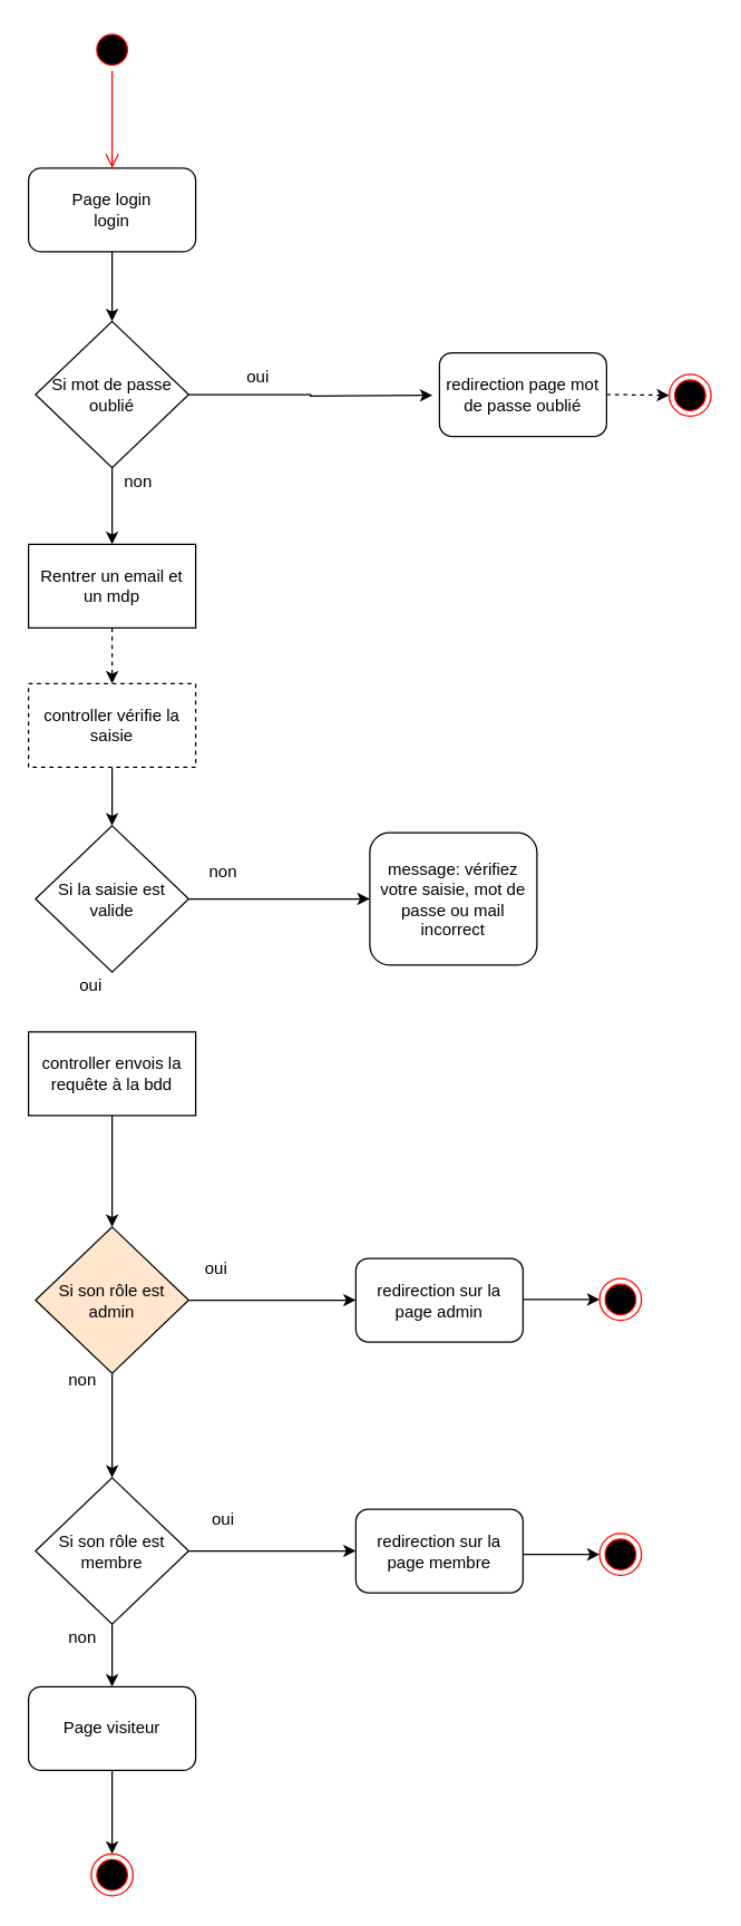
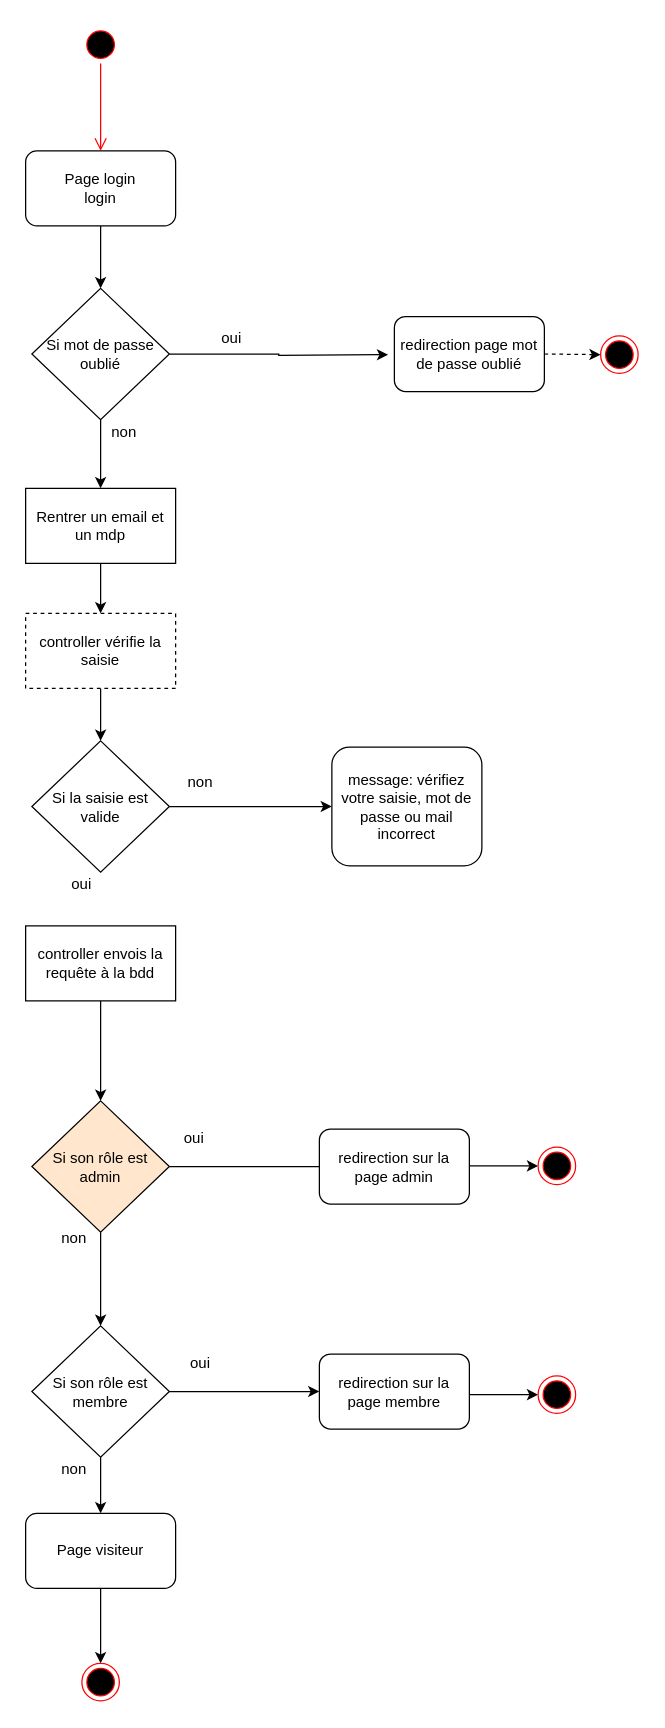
  <mxCell id="0" />
  <mxCell id="1" parent="0" />
  <mxCell id="2" value="&lt;div&gt;Page login&lt;/div&gt;&lt;div&gt;login&lt;br&gt;&lt;/div&gt;" style="rounded=1;whiteSpace=wrap;html=1;" parent="1" vertex="1"><mxGeometry x="20" y="120" width="120" height="60" as="geometry" /></mxCell>
- <mxCell id="3" value="" style="edgeStyle=orthogonalEdgeStyle;rounded=0;orthogonalLoop=1;jettySize=auto;html=1;dashed=1;" parent="1" source="4" target="6" edge="1"><mxGeometry relative="1" as="geometry" /></mxCell>
+ <mxCell id="3" value="" style="edgeStyle=orthogonalEdgeStyle;rounded=0;orthogonalLoop=1;jettySize=auto;html=1;" parent="1" source="4" target="6" edge="1"><mxGeometry relative="1" as="geometry" /></mxCell>
  <mxCell id="4" value="Rentrer un email et un mdp " style="rounded=0;whiteSpace=wrap;html=1;" parent="1" vertex="1"><mxGeometry x="20" y="390" width="120" height="60" as="geometry" /></mxCell>
  <mxCell id="5" value="" style="edgeStyle=orthogonalEdgeStyle;rounded=0;orthogonalLoop=1;jettySize=auto;html=1;" parent="1" source="6" target="8" edge="1"><mxGeometry relative="1" as="geometry" /></mxCell>
  <mxCell id="6" value="controller vérifie la saisie" style="rounded=0;whiteSpace=wrap;html=1;dashed=1;" parent="1" vertex="1"><mxGeometry x="20" y="490" width="120" height="60" as="geometry" /></mxCell>
  <mxCell id="7" value="" style="edgeStyle=orthogonalEdgeStyle;rounded=0;orthogonalLoop=1;jettySize=auto;html=1;" parent="1" source="8" target="9" edge="1"><mxGeometry relative="1" as="geometry" /></mxCell>
  <mxCell id="8" value="Si la saisie est valide" style="rhombus;whiteSpace=wrap;html=1;" parent="1" vertex="1"><mxGeometry x="25" y="592" width="110" height="105" as="geometry" /></mxCell>
  <mxCell id="9" value="message: vérifiez votre saisie, mot de passe ou mail incorrect" style="rounded=1;whiteSpace=wrap;html=1;" parent="1" vertex="1"><mxGeometry x="265" y="597" width="120" height="95" as="geometry" /></mxCell>
  <mxCell id="10" value="" style="edgeStyle=orthogonalEdgeStyle;rounded=0;orthogonalLoop=1;jettySize=auto;html=1;" parent="1" source="11" edge="1"><mxGeometry relative="1" as="geometry"><mxPoint x="80" y="880" as="targetPoint" /><Array as="points"><mxPoint x="80" y="860" /></Array></mxGeometry></mxCell>
  <mxCell id="11" value="controller envois la requête à la bdd" style="rounded=0;whiteSpace=wrap;html=1;" parent="1" vertex="1"><mxGeometry x="20" y="740" width="120" height="60" as="geometry" /></mxCell>
  <mxCell id="12" value="" style="edgeStyle=orthogonalEdgeStyle;rounded=0;orthogonalLoop=1;jettySize=auto;html=1;" parent="1" source="13" edge="1"><mxGeometry relative="1" as="geometry"><mxPoint x="310" y="283" as="targetPoint" /></mxGeometry></mxCell>
  <mxCell id="13" value="Si mot de passe oublié" style="rhombus;whiteSpace=wrap;html=1;" parent="1" vertex="1"><mxGeometry x="25" y="230" width="110" height="105" as="geometry" /></mxCell>
  <mxCell id="14" value="redirection page mot de passe oublié" style="rounded=1;whiteSpace=wrap;html=1;" parent="1" vertex="1"><mxGeometry x="315" y="252.5" width="120" height="60" as="geometry" /></mxCell>
  <mxCell id="15" value="" style="ellipse;html=1;shape=startState;fillColor=#000000;strokeColor=#ff0000;" parent="1" vertex="1"><mxGeometry x="65" y="20" width="30" height="30" as="geometry" /></mxCell>
  <mxCell id="16" value="" style="edgeStyle=orthogonalEdgeStyle;html=1;verticalAlign=bottom;endArrow=open;endSize=8;strokeColor=#ff0000;" parent="1" source="15" edge="1"><mxGeometry relative="1" as="geometry"><mxPoint x="80" y="120" as="targetPoint" /></mxGeometry></mxCell>
  <mxCell id="17" value="" style="edgeStyle=orthogonalEdgeStyle;rounded=0;orthogonalLoop=1;jettySize=auto;html=1;" parent="1" source="19" target="22" edge="1"><mxGeometry relative="1" as="geometry" /></mxCell>
- <mxCell id="18" value="" style="edgeStyle=orthogonalEdgeStyle;rounded=0;orthogonalLoop=1;jettySize=auto;html=1;" parent="1" source="19" target="23" edge="1"><mxGeometry relative="1" as="geometry" /></mxCell>
+ <mxCell id="18" value="" style="edgeStyle=orthogonalEdgeStyle;rounded=0;orthogonalLoop=1;jettySize=auto;html=1;endArrow=none;" parent="1" source="19" target="23" edge="1"><mxGeometry relative="1" as="geometry" /></mxCell>
  <mxCell id="19" value="Si son rôle est admin" style="rhombus;whiteSpace=wrap;html=1;fillColor=#ffe6cc;" parent="1" vertex="1"><mxGeometry x="25" y="880" width="110" height="105" as="geometry" /></mxCell>
  <mxCell id="20" value="" style="edgeStyle=orthogonalEdgeStyle;rounded=0;orthogonalLoop=1;jettySize=auto;html=1;" parent="1" source="22" target="24" edge="1"><mxGeometry relative="1" as="geometry" /></mxCell>
  <mxCell id="21" value="" style="edgeStyle=orthogonalEdgeStyle;rounded=0;orthogonalLoop=1;jettySize=auto;html=1;" parent="1" source="22" target="26" edge="1"><mxGeometry relative="1" as="geometry" /></mxCell>
  <mxCell id="22" value="Si son rôle est membre" style="rhombus;whiteSpace=wrap;html=1;" parent="1" vertex="1"><mxGeometry x="25" y="1060" width="110" height="105" as="geometry" /></mxCell>
  <mxCell id="23" value="redirection sur la page admin" style="rounded=1;whiteSpace=wrap;html=1;" parent="1" vertex="1"><mxGeometry x="255" y="902.5" width="120" height="60" as="geometry" /></mxCell>
  <mxCell id="24" value="redirection sur la page membre" style="rounded=1;whiteSpace=wrap;html=1;" parent="1" vertex="1"><mxGeometry x="255" y="1082.5" width="120" height="60" as="geometry" /></mxCell>
  <mxCell id="25" value="" style="edgeStyle=orthogonalEdgeStyle;rounded=0;orthogonalLoop=1;jettySize=auto;html=1;" parent="1" source="26" target="27" edge="1"><mxGeometry relative="1" as="geometry" /></mxCell>
  <mxCell id="26" value="Page visiteur" style="rounded=1;whiteSpace=wrap;html=1;" parent="1" vertex="1"><mxGeometry x="20" y="1210" width="120" height="60" as="geometry" /></mxCell>
  <mxCell id="27" value="" style="ellipse;html=1;shape=endState;fillColor=#000000;strokeColor=#ff0000;" parent="1" vertex="1"><mxGeometry x="65" y="1330" width="30" height="30" as="geometry" /></mxCell>
  <mxCell id="28" value="non" style="text;html=1;strokeColor=none;fillColor=none;align=center;verticalAlign=middle;whiteSpace=wrap;rounded=0;" parent="1" vertex="1"><mxGeometry x="140" y="615" width="40" height="20" as="geometry" /></mxCell>
  <mxCell id="29" value="oui" style="text;html=1;strokeColor=none;fillColor=none;align=center;verticalAlign=middle;whiteSpace=wrap;rounded=0;" parent="1" vertex="1"><mxGeometry x="45" y="697" width="40" height="20" as="geometry" /></mxCell>
  <mxCell id="30" value="oui" style="text;html=1;strokeColor=none;fillColor=none;align=center;verticalAlign=middle;whiteSpace=wrap;rounded=0;" parent="1" vertex="1"><mxGeometry x="135" y="900" width="40" height="20" as="geometry" /></mxCell>
  <mxCell id="31" value="non" style="text;html=1;strokeColor=none;fillColor=none;align=center;verticalAlign=middle;whiteSpace=wrap;rounded=0;" parent="1" vertex="1"><mxGeometry x="39" y="980" width="40" height="20" as="geometry" /></mxCell>
  <mxCell id="32" value="oui" style="text;html=1;strokeColor=none;fillColor=none;align=center;verticalAlign=middle;whiteSpace=wrap;rounded=0;" parent="1" vertex="1"><mxGeometry x="140" y="1080" width="40" height="20" as="geometry" /></mxCell>
  <mxCell id="33" value="non" style="text;html=1;strokeColor=none;fillColor=none;align=center;verticalAlign=middle;whiteSpace=wrap;rounded=0;" parent="1" vertex="1"><mxGeometry x="39" y="1165" width="40" height="20" as="geometry" /></mxCell>
  <mxCell id="34" value="" style="endArrow=classic;html=1;exitX=0.5;exitY=1;exitDx=0;exitDy=0;" edge="1" parent="1" source="2"><mxGeometry width="50" height="50" relative="1" as="geometry"><mxPoint x="-55" y="220" as="sourcePoint" /><mxPoint x="80" y="230" as="targetPoint" /></mxGeometry></mxCell>
  <mxCell id="35" value="" style="endArrow=classic;html=1;dashed=1;exitX=1;exitY=0.5;exitDx=0;exitDy=0;" edge="1" parent="1" source="14" target="36"><mxGeometry width="50" height="50" relative="1" as="geometry"><mxPoint x="385" y="370" as="sourcePoint" /><mxPoint x="495" y="283" as="targetPoint" /></mxGeometry></mxCell>
  <mxCell id="36" value="" style="ellipse;html=1;shape=endState;fillColor=#000000;strokeColor=#ff0000;" vertex="1" parent="1"><mxGeometry x="480" y="268" width="30" height="30" as="geometry" /></mxCell>
  <mxCell id="37" value="" style="endArrow=classic;html=1;exitX=0.5;exitY=1;exitDx=0;exitDy=0;entryX=0.5;entryY=0;entryDx=0;entryDy=0;" edge="1" parent="1" source="13" target="4"><mxGeometry width="50" height="50" relative="1" as="geometry"><mxPoint x="165" y="370" as="sourcePoint" /><mxPoint x="215" y="320" as="targetPoint" /></mxGeometry></mxCell>
  <mxCell id="38" value="&lt;div&gt;oui&lt;/div&gt;" style="text;html=1;strokeColor=none;fillColor=none;align=center;verticalAlign=middle;whiteSpace=wrap;rounded=0;" vertex="1" parent="1"><mxGeometry x="165" y="260" width="40" height="20" as="geometry" /></mxCell>
  <mxCell id="39" value="non" style="text;html=1;strokeColor=none;fillColor=none;align=center;verticalAlign=middle;whiteSpace=wrap;rounded=0;" vertex="1" parent="1"><mxGeometry x="79" y="335" width="40" height="20" as="geometry" /></mxCell>
  <mxCell id="40" value="" style="endArrow=classic;html=1;" edge="1" parent="1" target="43"><mxGeometry width="50" height="50" relative="1" as="geometry"><mxPoint x="375" y="1115" as="sourcePoint" /><mxPoint x="445" y="1115" as="targetPoint" /></mxGeometry></mxCell>
  <mxCell id="41" value="" style="endArrow=classic;html=1;" edge="1" parent="1" target="42"><mxGeometry width="50" height="50" relative="1" as="geometry"><mxPoint x="375" y="932" as="sourcePoint" /><mxPoint x="445" y="932" as="targetPoint" /></mxGeometry></mxCell>
  <mxCell id="42" value="" style="ellipse;html=1;shape=endState;fillColor=#000000;strokeColor=#ff0000;" vertex="1" parent="1"><mxGeometry x="430" y="917" width="30" height="30" as="geometry" /></mxCell>
  <mxCell id="43" value="" style="ellipse;html=1;shape=endState;fillColor=#000000;strokeColor=#ff0000;" vertex="1" parent="1"><mxGeometry x="430" y="1100" width="30" height="30" as="geometry" /></mxCell>
